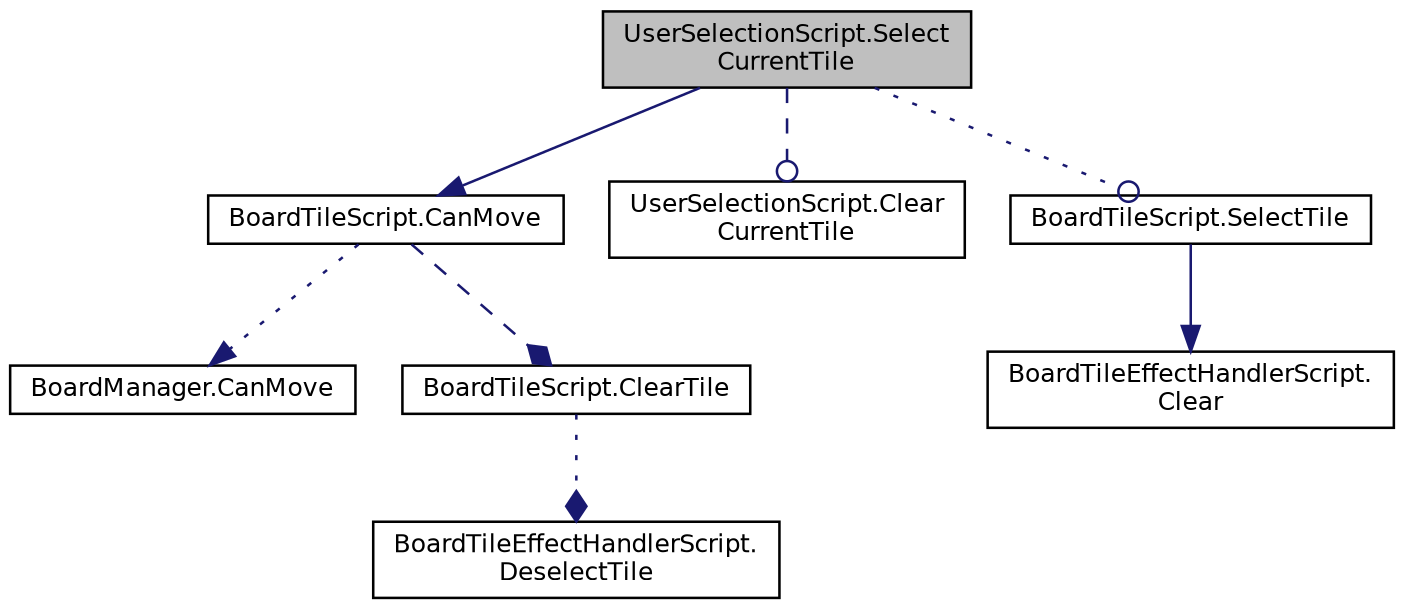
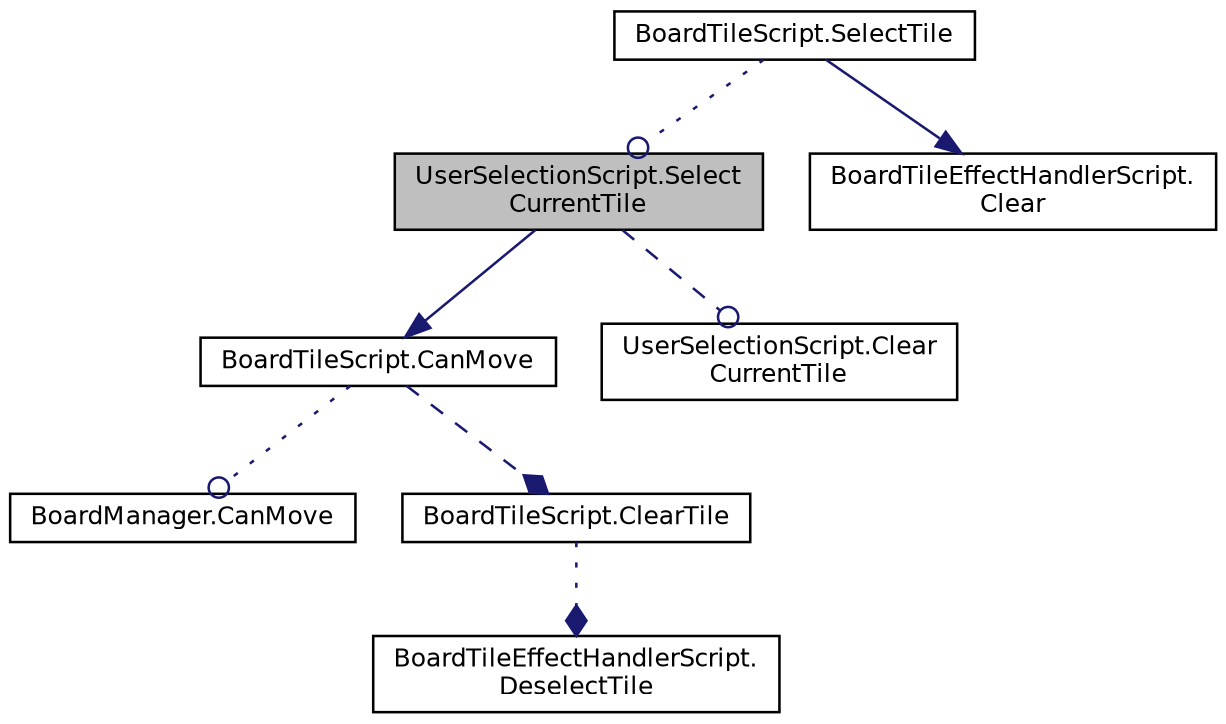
  digraph {
    rankdir=TB
    node [color=black fillcolor=white fontname=Helvetica fontsize=10 shape=record style=filled]
    edge [arrowhead=normal color=midnightblue fontname=Helvetica fontsize=10 labelfontname=Helvetica labelfontsize=10 style=dotted]
    n1 [fillcolor=grey75 fontcolor=black height=0.2 label="UserSelectionScript.Select\lCurrentTile" width=0.4]
    n2 [height=0.2 label="BoardTileScript.CanMove" width=0.4]
    n3 [height=0.2 label="UserSelectionScript.Clear\lCurrentTile" width=0.4]
    n4 [height=0.2 label="BoardTileScript.SelectTile" width=0.4]
    n5 [height=0.2 label="BoardManager.CanMove" width=0.4]
    n6 [height=0.2 label="BoardTileScript.ClearTile" width=0.4]
    n7 [height=0.2 label="BoardTileEffectHandlerScript.\lClear" width=0.4]
    n8 [height=0.2 label="BoardTileEffectHandlerScript.\lDeselectTile" width=0.4]
    n1 -> n2 [style=solid]
    n1 -> n3 [arrowhead=odot style=dashed]
-   n1 -> n4 [arrowhead=odot]
-   n2 -> n5
+   n4 -> n1 [arrowhead=odot]
+   n2 -> n5 [arrowhead=odot]
    n2 -> n6 [arrowhead=diamond style=dashed]
    n4 -> n7 [style=solid]
    n6 -> n8 [arrowhead=diamond]
  }
